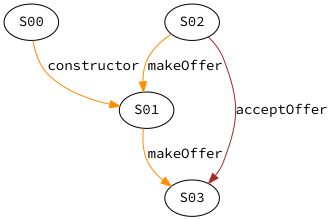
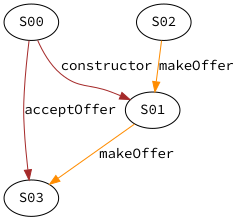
  digraph {
    fontname="Source Code Pro"
    node [fontname="Source Code Pro"]
    edge [color=brown fontname="Source Code Pro"]
    S00
    S01
    S03
    S02
-   S00 -> S01 [color=darkorange label=constructor]
+   S00 -> S01 [label=constructor]
    S01 -> S03 [color=darkorange label=makeOffer]
    S02 -> S01 [color=darkorange label=makeOffer]
-   S02 -> S03 [label=acceptOffer]
+   S00 -> S03 [label=acceptOffer]
  }
